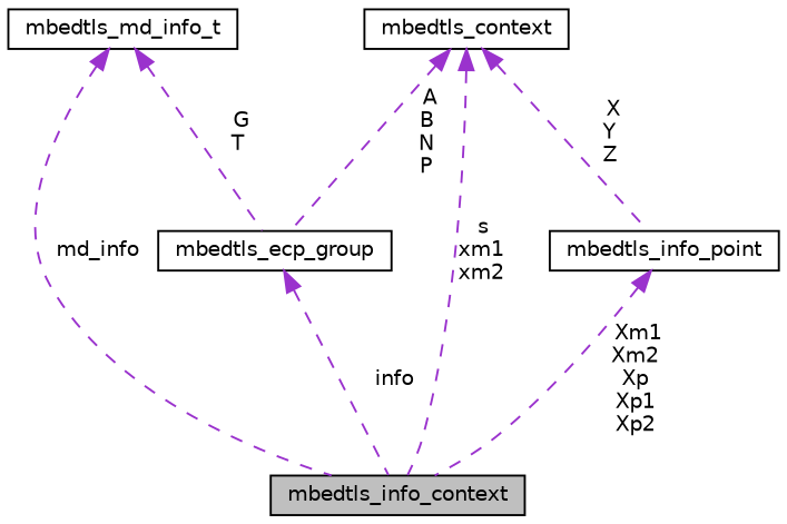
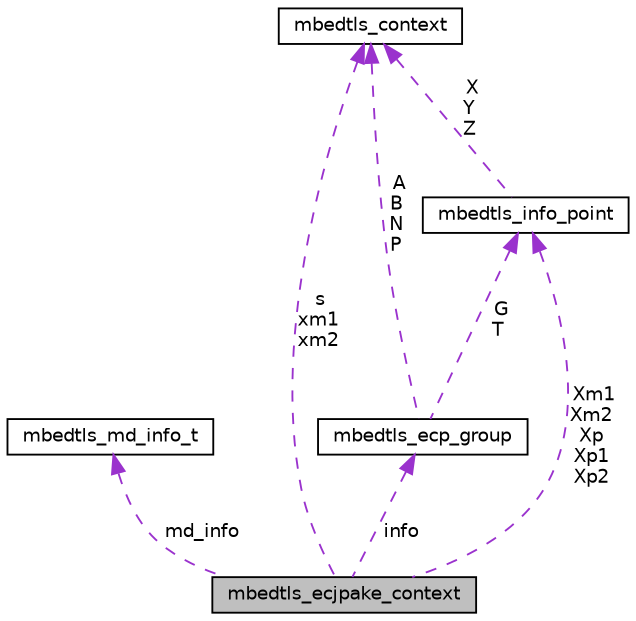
  digraph {
    node [color=black fillcolor=white fontname=Helvetica fontsize=10 shape=record style=filled]
    edge [color=darkorchid3 dir=back fontname=Helvetica fontsize=10 labelfontname=Helvetica labelfontsize=10 style=dashed]
-   n1 [fillcolor=grey75 fontcolor=black height=0.2 label=mbedtls_info_context width=0.4]
+   n1 [fillcolor=grey75 fontcolor=black height=0.2 label=mbedtls_ecjpake_context width=0.4]
    n2 [height=0.2 label=mbedtls_md_info_t width=0.4]
    n3 [height=0.2 label=mbedtls_ecp_group width=0.4]
    n4 [height=0.2 label=mbedtls_info_point width=0.4]
    n5 [height=0.2 label=mbedtls_context width=0.4]
    n2 -> n1 [label=" md_info"]
    n3 -> n1 [label=" info"]
    n4 -> n1 [label=" Xm1\nXm2\nXp\nXp1\nXp2"]
-   n2 -> n3 [label=" G\nT"]
+   n4 -> n3 [label=" G\nT"]
    n5 -> n1 [label=" s\nxm1\nxm2"]
    n5 -> n3 [label=" A\nB\nN\nP"]
    n5 -> n4 [label=" X\nY\nZ"]
  }
